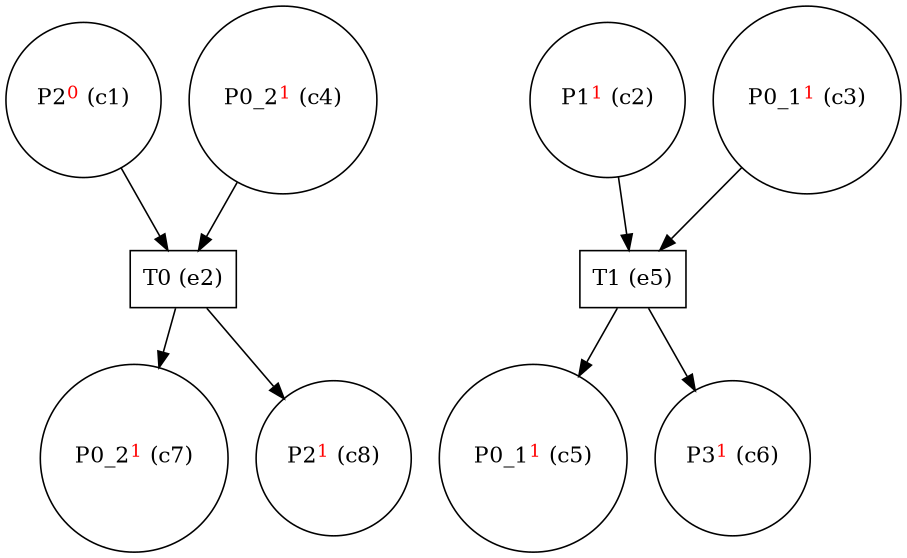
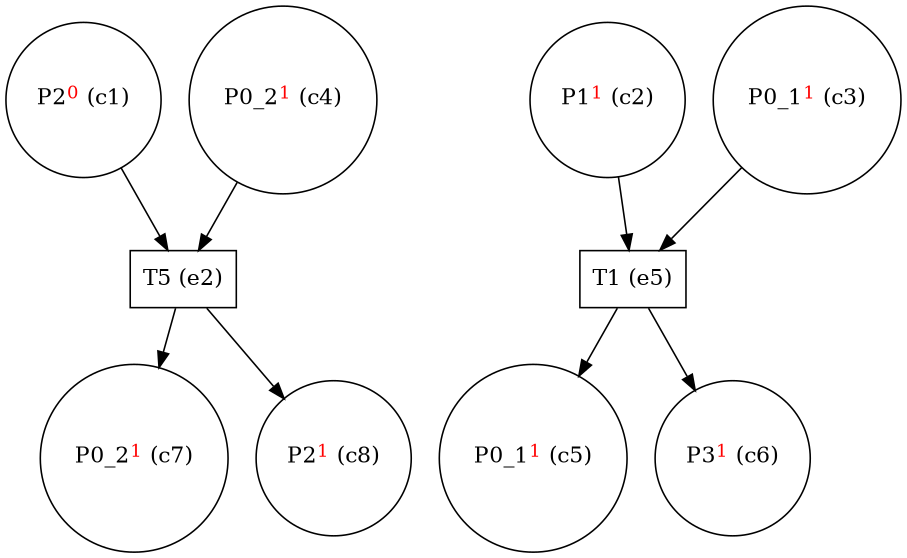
  digraph {
    node [shape=circle]
    n1 [label=<P2<FONT COLOR="red"><SUP>0</SUP></FONT>&nbsp;(c1)>]
-   n2 [label="T0 (e2)" shape=box]
+   n2 [label="T5 (e2)" shape=box]
    n3 [label=<P0_2<FONT COLOR="red"><SUP>1</SUP></FONT>&nbsp;(c7)>]
    n4 [label=<P2<FONT COLOR="red"><SUP>1</SUP></FONT>&nbsp;(c8)>]
    n5 [label=<P1<FONT COLOR="red"><SUP>1</SUP></FONT>&nbsp;(c2)>]
    n6 [label="T1 (e5)" shape=box]
    n7 [label=<P0_1<FONT COLOR="red"><SUP>1</SUP></FONT>&nbsp;(c5)>]
    n8 [label=<P3<FONT COLOR="red"><SUP>1</SUP></FONT>&nbsp;(c6)>]
    n9 [label=<P0_1<FONT COLOR="red"><SUP>1</SUP></FONT>&nbsp;(c3)>]
    n10 [label=<P0_2<FONT COLOR="red"><SUP>1</SUP></FONT>&nbsp;(c4)>]
    n1 -> n2
    n2 -> n3
    n2 -> n4
    n5 -> n6
    n6 -> n7
    n6 -> n8
    n9 -> n6
    n10 -> n2
  }
